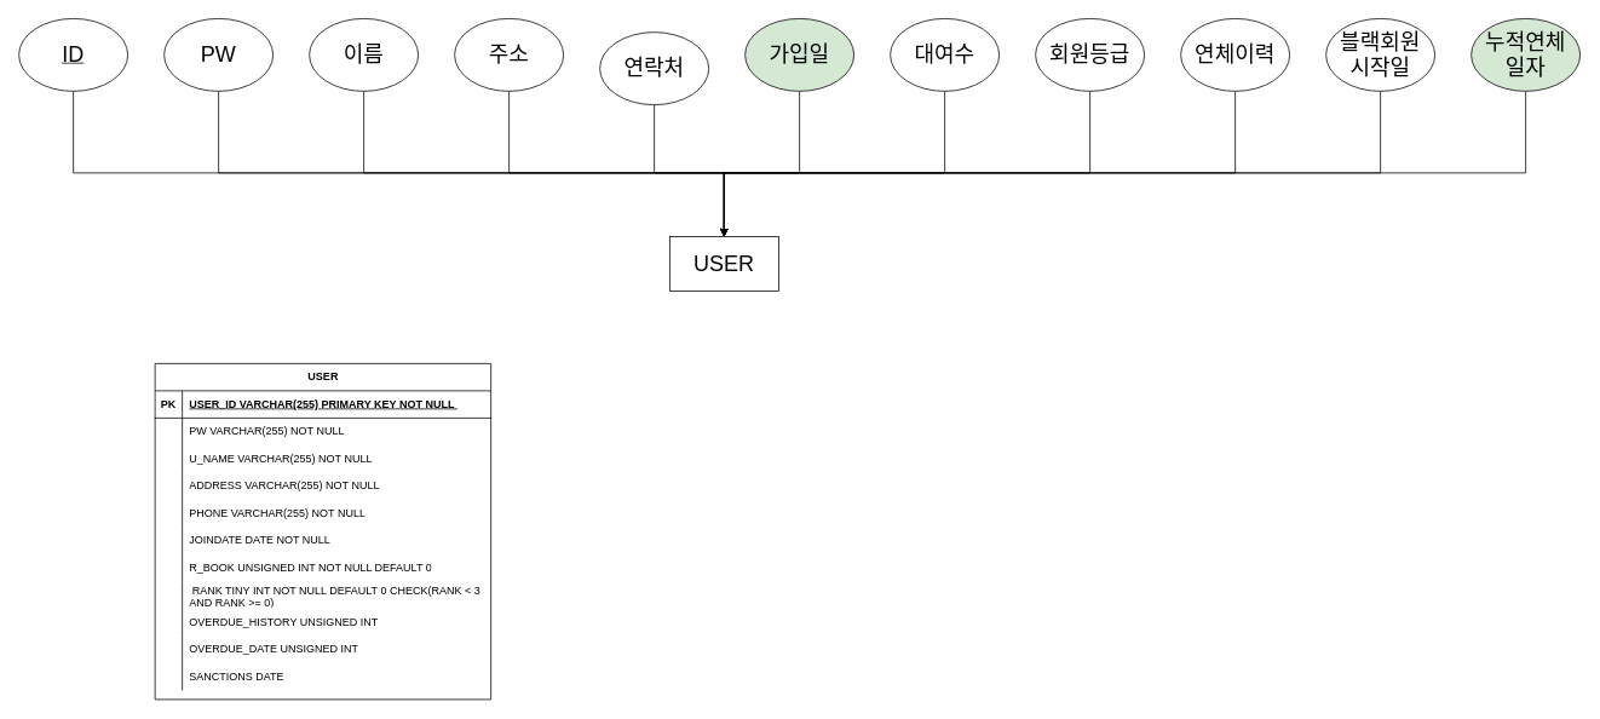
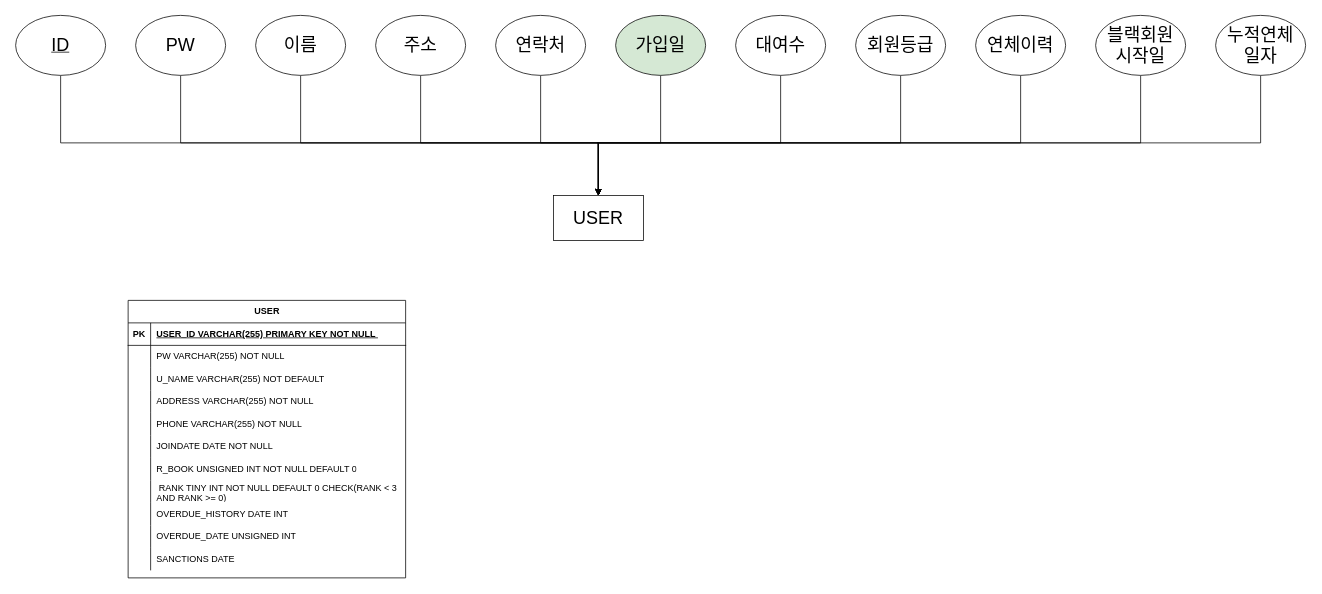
  <mxCell id="0" />
  <mxCell id="1" parent="0" />
  <mxCell id="2" value="&lt;font style=&quot;font-size: 24px;&quot;&gt;USER&lt;/font&gt;" style="rounded=0;whiteSpace=wrap;html=1;" parent="1" vertex="1"><mxGeometry x="737" y="260" width="120" height="60" as="geometry" /></mxCell>
  <mxCell id="3" style="edgeStyle=orthogonalEdgeStyle;rounded=0;orthogonalLoop=1;jettySize=auto;html=1;" edge="1" parent="1" source="4" target="2"><mxGeometry relative="1" as="geometry"><Array as="points"><mxPoint x="80" y="190" /><mxPoint x="797" y="190" /></Array></mxGeometry></mxCell>
  <mxCell id="4" value="&lt;u&gt;&lt;font style=&quot;font-size: 24px;&quot;&gt;ID&lt;/font&gt;&lt;/u&gt;" style="ellipse;whiteSpace=wrap;html=1;" parent="1" vertex="1"><mxGeometry x="20" y="20" width="120" height="80" as="geometry" /></mxCell>
  <mxCell id="5" style="edgeStyle=orthogonalEdgeStyle;rounded=0;orthogonalLoop=1;jettySize=auto;html=1;" edge="1" parent="1" source="6" target="2"><mxGeometry relative="1" as="geometry"><Array as="points"><mxPoint x="240" y="190" /><mxPoint x="797" y="190" /></Array></mxGeometry></mxCell>
  <mxCell id="6" value="&lt;font style=&quot;font-size: 24px;&quot;&gt;PW&lt;/font&gt;" style="ellipse;whiteSpace=wrap;html=1;" parent="1" vertex="1"><mxGeometry x="180" y="20" width="120" height="80" as="geometry" /></mxCell>
  <mxCell id="7" style="edgeStyle=orthogonalEdgeStyle;rounded=0;orthogonalLoop=1;jettySize=auto;html=1;" edge="1" parent="1" source="8" target="2"><mxGeometry relative="1" as="geometry"><Array as="points"><mxPoint x="400" y="190" /><mxPoint x="797" y="190" /></Array></mxGeometry></mxCell>
  <mxCell id="8" value="&lt;span style=&quot;font-size: 24px;&quot;&gt;이름&lt;/span&gt;" style="ellipse;whiteSpace=wrap;html=1;" parent="1" vertex="1"><mxGeometry x="340" y="20" width="120" height="80" as="geometry" /></mxCell>
  <mxCell id="9" style="edgeStyle=orthogonalEdgeStyle;rounded=0;orthogonalLoop=1;jettySize=auto;html=1;" edge="1" parent="1" source="10" target="2"><mxGeometry relative="1" as="geometry"><Array as="points"><mxPoint x="560" y="190" /><mxPoint x="797" y="190" /></Array></mxGeometry></mxCell>
  <mxCell id="10" value="&lt;span style=&quot;font-size: 24px;&quot;&gt;주소&lt;/span&gt;" style="ellipse;whiteSpace=wrap;html=1;" parent="1" vertex="1"><mxGeometry x="500" y="20" width="120" height="80" as="geometry" /></mxCell>
  <mxCell id="11" style="edgeStyle=orthogonalEdgeStyle;rounded=0;orthogonalLoop=1;jettySize=auto;html=1;" edge="1" parent="1" source="12" target="2"><mxGeometry relative="1" as="geometry"><Array as="points"><mxPoint x="720" y="190" /><mxPoint x="797" y="190" /></Array></mxGeometry></mxCell>
- <mxCell id="12" value="&lt;span style=&quot;font-size: 24px;&quot;&gt;연락처&lt;/span&gt;" style="ellipse;whiteSpace=wrap;html=1;" parent="1" vertex="1"><mxGeometry x="660" y="35" width="120" height="80" as="geometry" /></mxCell>
+ <mxCell id="12" value="&lt;span style=&quot;font-size: 24px;&quot;&gt;연락처&lt;/span&gt;" style="ellipse;whiteSpace=wrap;html=1;" parent="1" vertex="1"><mxGeometry x="660" y="20" width="120" height="80" as="geometry" /></mxCell>
  <mxCell id="13" style="edgeStyle=orthogonalEdgeStyle;rounded=0;orthogonalLoop=1;jettySize=auto;html=1;" edge="1" parent="1" source="14" target="2"><mxGeometry relative="1" as="geometry"><Array as="points"><mxPoint x="880" y="190" /><mxPoint x="797" y="190" /></Array></mxGeometry></mxCell>
  <mxCell id="14" value="&lt;span style=&quot;font-size: 24px;&quot;&gt;가입일&lt;/span&gt;" style="ellipse;whiteSpace=wrap;html=1;fillColor=#d5e8d4;" parent="1" vertex="1"><mxGeometry x="820" y="20" width="120" height="80" as="geometry" /></mxCell>
  <mxCell id="15" style="edgeStyle=orthogonalEdgeStyle;rounded=0;orthogonalLoop=1;jettySize=auto;html=1;" edge="1" parent="1" source="16" target="2"><mxGeometry relative="1" as="geometry"><Array as="points"><mxPoint x="1040" y="190" /><mxPoint x="797" y="190" /></Array></mxGeometry></mxCell>
  <mxCell id="16" value="&lt;span style=&quot;font-size: 24px;&quot;&gt;대여수&lt;/span&gt;" style="ellipse;whiteSpace=wrap;html=1;" parent="1" vertex="1"><mxGeometry x="980" y="20" width="120" height="80" as="geometry" /></mxCell>
  <mxCell id="17" style="edgeStyle=orthogonalEdgeStyle;rounded=0;orthogonalLoop=1;jettySize=auto;html=1;" edge="1" parent="1" source="18" target="2"><mxGeometry relative="1" as="geometry"><Array as="points"><mxPoint x="1200" y="190" /><mxPoint x="797" y="190" /></Array></mxGeometry></mxCell>
  <mxCell id="18" value="&lt;span style=&quot;font-size: 24px;&quot;&gt;회원등급&lt;/span&gt;" style="ellipse;whiteSpace=wrap;html=1;" parent="1" vertex="1"><mxGeometry x="1140" y="20" width="120" height="80" as="geometry" /></mxCell>
  <mxCell id="19" style="edgeStyle=orthogonalEdgeStyle;rounded=0;orthogonalLoop=1;jettySize=auto;html=1;" edge="1" parent="1" source="20" target="2"><mxGeometry relative="1" as="geometry"><Array as="points"><mxPoint x="1360" y="190" /><mxPoint x="797" y="190" /></Array></mxGeometry></mxCell>
  <mxCell id="20" value="&lt;span style=&quot;font-size: 24px;&quot;&gt;연체이력&lt;/span&gt;" style="ellipse;whiteSpace=wrap;html=1;" parent="1" vertex="1"><mxGeometry x="1300" y="20" width="120" height="80" as="geometry" /></mxCell>
  <mxCell id="21" style="edgeStyle=orthogonalEdgeStyle;rounded=0;orthogonalLoop=1;jettySize=auto;html=1;" edge="1" parent="1" source="22" target="2"><mxGeometry relative="1" as="geometry"><Array as="points"><mxPoint x="1520" y="190" /><mxPoint x="797" y="190" /></Array></mxGeometry></mxCell>
  <mxCell id="22" value="&lt;span style=&quot;font-size: 24px;&quot;&gt;블랙회원&lt;/span&gt;&lt;div&gt;&lt;span style=&quot;font-size: 24px;&quot;&gt;시작일&lt;/span&gt;&lt;/div&gt;" style="ellipse;whiteSpace=wrap;html=1;" parent="1" vertex="1"><mxGeometry x="1460" y="20" width="120" height="80" as="geometry" /></mxCell>
  <mxCell id="23" style="edgeStyle=orthogonalEdgeStyle;rounded=0;orthogonalLoop=1;jettySize=auto;html=1;" edge="1" parent="1" source="24" target="2"><mxGeometry relative="1" as="geometry"><Array as="points"><mxPoint x="1680" y="190" /><mxPoint x="797" y="190" /></Array></mxGeometry></mxCell>
- <mxCell id="24" value="&lt;span style=&quot;font-size: 24px;&quot;&gt;누적연체&lt;/span&gt;&lt;div&gt;&lt;span style=&quot;font-size: 24px;&quot;&gt;일자&lt;/span&gt;&lt;/div&gt;" style="ellipse;whiteSpace=wrap;html=1;fillColor=#d5e8d4;" parent="1" vertex="1"><mxGeometry x="1620" y="20" width="120" height="80" as="geometry" /></mxCell>
+ <mxCell id="24" value="&lt;span style=&quot;font-size: 24px;&quot;&gt;누적연체&lt;/span&gt;&lt;div&gt;&lt;span style=&quot;font-size: 24px;&quot;&gt;일자&lt;/span&gt;&lt;/div&gt;" style="ellipse;whiteSpace=wrap;html=1;" parent="1" vertex="1"><mxGeometry x="1620" y="20" width="120" height="80" as="geometry" /></mxCell>
  <mxCell id="25" value="USER" style="shape=table;startSize=30;container=1;collapsible=1;childLayout=tableLayout;fixedRows=1;rowLines=0;fontStyle=1;align=center;resizeLast=1;html=1;" vertex="1" parent="1"><mxGeometry x="170" y="400" width="370" height="370" as="geometry" /></mxCell>
  <mxCell id="26" value="" style="shape=tableRow;horizontal=0;startSize=0;swimlaneHead=0;swimlaneBody=0;fillColor=none;collapsible=0;dropTarget=0;points=[[0,0.5],[1,0.5]];portConstraint=eastwest;top=0;left=0;right=0;bottom=1;" vertex="1" parent="25"><mxGeometry y="30" width="370" height="30" as="geometry" /></mxCell>
  <mxCell id="27" value="PK" style="shape=partialRectangle;connectable=0;fillColor=none;top=0;left=0;bottom=0;right=0;fontStyle=1;overflow=hidden;whiteSpace=wrap;html=1;" vertex="1" parent="26"><mxGeometry width="30" height="30" as="geometry"><mxRectangle width="30" height="30" as="alternateBounds" /></mxGeometry></mxCell>
  <mxCell id="28" value="USER_ID VARCHAR(255) PRIMARY KEY NOT NULL&amp;nbsp;" style="shape=partialRectangle;connectable=0;fillColor=none;top=0;left=0;bottom=0;right=0;align=left;spacingLeft=6;fontStyle=5;overflow=hidden;whiteSpace=wrap;html=1;" vertex="1" parent="26"><mxGeometry x="30" width="340" height="30" as="geometry"><mxRectangle width="340" height="30" as="alternateBounds" /></mxGeometry></mxCell>
  <mxCell id="29" value="" style="shape=tableRow;horizontal=0;startSize=0;swimlaneHead=0;swimlaneBody=0;fillColor=none;collapsible=0;dropTarget=0;points=[[0,0.5],[1,0.5]];portConstraint=eastwest;top=0;left=0;right=0;bottom=0;" vertex="1" parent="25"><mxGeometry y="60" width="370" height="30" as="geometry" /></mxCell>
  <mxCell id="30" value="" style="shape=partialRectangle;connectable=0;fillColor=none;top=0;left=0;bottom=0;right=0;editable=1;overflow=hidden;whiteSpace=wrap;html=1;" vertex="1" parent="29"><mxGeometry width="30" height="30" as="geometry"><mxRectangle width="30" height="30" as="alternateBounds" /></mxGeometry></mxCell>
  <mxCell id="31" value="PW VARCHAR(255) NOT NULL" style="shape=partialRectangle;connectable=0;fillColor=none;top=0;left=0;bottom=0;right=0;align=left;spacingLeft=6;overflow=hidden;whiteSpace=wrap;html=1;" vertex="1" parent="29"><mxGeometry x="30" width="340" height="30" as="geometry"><mxRectangle width="340" height="30" as="alternateBounds" /></mxGeometry></mxCell>
  <mxCell id="32" value="" style="shape=tableRow;horizontal=0;startSize=0;swimlaneHead=0;swimlaneBody=0;fillColor=none;collapsible=0;dropTarget=0;points=[[0,0.5],[1,0.5]];portConstraint=eastwest;top=0;left=0;right=0;bottom=0;" vertex="1" parent="25"><mxGeometry y="90" width="370" height="30" as="geometry" /></mxCell>
  <mxCell id="33" value="" style="shape=partialRectangle;connectable=0;fillColor=none;top=0;left=0;bottom=0;right=0;editable=1;overflow=hidden;whiteSpace=wrap;html=1;" vertex="1" parent="32"><mxGeometry width="30" height="30" as="geometry"><mxRectangle width="30" height="30" as="alternateBounds" /></mxGeometry></mxCell>
- <mxCell id="34" value="U_NAME VARCHAR(255) NOT NULL" style="shape=partialRectangle;connectable=0;fillColor=none;top=0;left=0;bottom=0;right=0;align=left;spacingLeft=6;overflow=hidden;whiteSpace=wrap;html=1;" vertex="1" parent="32"><mxGeometry x="30" width="340" height="30" as="geometry"><mxRectangle width="340" height="30" as="alternateBounds" /></mxGeometry></mxCell>
+ <mxCell id="34" value="U_NAME VARCHAR(255) NOT DEFAULT" style="shape=partialRectangle;connectable=0;fillColor=none;top=0;left=0;bottom=0;right=0;align=left;spacingLeft=6;overflow=hidden;whiteSpace=wrap;html=1;" vertex="1" parent="32"><mxGeometry x="30" width="340" height="30" as="geometry"><mxRectangle width="340" height="30" as="alternateBounds" /></mxGeometry></mxCell>
  <mxCell id="35" value="" style="shape=tableRow;horizontal=0;startSize=0;swimlaneHead=0;swimlaneBody=0;fillColor=none;collapsible=0;dropTarget=0;points=[[0,0.5],[1,0.5]];portConstraint=eastwest;top=0;left=0;right=0;bottom=0;" vertex="1" parent="25"><mxGeometry y="120" width="370" height="30" as="geometry" /></mxCell>
  <mxCell id="36" value="" style="shape=partialRectangle;connectable=0;fillColor=none;top=0;left=0;bottom=0;right=0;editable=1;overflow=hidden;whiteSpace=wrap;html=1;" vertex="1" parent="35"><mxGeometry width="30" height="30" as="geometry"><mxRectangle width="30" height="30" as="alternateBounds" /></mxGeometry></mxCell>
  <mxCell id="37" value="ADDRESS VARCHAR(255) NOT NULL" style="shape=partialRectangle;connectable=0;fillColor=none;top=0;left=0;bottom=0;right=0;align=left;spacingLeft=6;overflow=hidden;whiteSpace=wrap;html=1;" vertex="1" parent="35"><mxGeometry x="30" width="340" height="30" as="geometry"><mxRectangle width="340" height="30" as="alternateBounds" /></mxGeometry></mxCell>
  <mxCell id="38" value="" style="shape=tableRow;horizontal=0;startSize=0;swimlaneHead=0;swimlaneBody=0;fillColor=none;collapsible=0;dropTarget=0;points=[[0,0.5],[1,0.5]];portConstraint=eastwest;top=0;left=0;right=0;bottom=0;" vertex="1" parent="25"><mxGeometry y="150" width="370" height="30" as="geometry" /></mxCell>
  <mxCell id="39" value="" style="shape=partialRectangle;connectable=0;fillColor=none;top=0;left=0;bottom=0;right=0;editable=1;overflow=hidden;whiteSpace=wrap;html=1;" vertex="1" parent="38"><mxGeometry width="30" height="30" as="geometry"><mxRectangle width="30" height="30" as="alternateBounds" /></mxGeometry></mxCell>
  <mxCell id="40" value="PHONE VARCHAR(255) NOT NULL" style="shape=partialRectangle;connectable=0;fillColor=none;top=0;left=0;bottom=0;right=0;align=left;spacingLeft=6;overflow=hidden;whiteSpace=wrap;html=1;" vertex="1" parent="38"><mxGeometry x="30" width="340" height="30" as="geometry"><mxRectangle width="340" height="30" as="alternateBounds" /></mxGeometry></mxCell>
  <mxCell id="41" value="" style="shape=tableRow;horizontal=0;startSize=0;swimlaneHead=0;swimlaneBody=0;fillColor=none;collapsible=0;dropTarget=0;points=[[0,0.5],[1,0.5]];portConstraint=eastwest;top=0;left=0;right=0;bottom=0;" vertex="1" parent="25"><mxGeometry y="180" width="370" height="30" as="geometry" /></mxCell>
  <mxCell id="42" value="" style="shape=partialRectangle;connectable=0;fillColor=none;top=0;left=0;bottom=0;right=0;editable=1;overflow=hidden;whiteSpace=wrap;html=1;" vertex="1" parent="41"><mxGeometry width="30" height="30" as="geometry"><mxRectangle width="30" height="30" as="alternateBounds" /></mxGeometry></mxCell>
  <mxCell id="43" value="JOINDATE DATE NOT NULL&amp;nbsp;" style="shape=partialRectangle;connectable=0;fillColor=none;top=0;left=0;bottom=0;right=0;align=left;spacingLeft=6;overflow=hidden;whiteSpace=wrap;html=1;" vertex="1" parent="41"><mxGeometry x="30" width="340" height="30" as="geometry"><mxRectangle width="340" height="30" as="alternateBounds" /></mxGeometry></mxCell>
  <mxCell id="44" value="" style="shape=tableRow;horizontal=0;startSize=0;swimlaneHead=0;swimlaneBody=0;fillColor=none;collapsible=0;dropTarget=0;points=[[0,0.5],[1,0.5]];portConstraint=eastwest;top=0;left=0;right=0;bottom=0;" vertex="1" parent="25"><mxGeometry y="210" width="370" height="30" as="geometry" /></mxCell>
  <mxCell id="45" value="" style="shape=partialRectangle;connectable=0;fillColor=none;top=0;left=0;bottom=0;right=0;editable=1;overflow=hidden;whiteSpace=wrap;html=1;" vertex="1" parent="44"><mxGeometry width="30" height="30" as="geometry"><mxRectangle width="30" height="30" as="alternateBounds" /></mxGeometry></mxCell>
  <mxCell id="46" value="R_BOOK UNSIGNED INT NOT NULL DEFAULT 0" style="shape=partialRectangle;connectable=0;fillColor=none;top=0;left=0;bottom=0;right=0;align=left;spacingLeft=6;overflow=hidden;whiteSpace=wrap;html=1;" vertex="1" parent="44"><mxGeometry x="30" width="340" height="30" as="geometry"><mxRectangle width="340" height="30" as="alternateBounds" /></mxGeometry></mxCell>
  <mxCell id="47" value="" style="shape=tableRow;horizontal=0;startSize=0;swimlaneHead=0;swimlaneBody=0;fillColor=none;collapsible=0;dropTarget=0;points=[[0,0.5],[1,0.5]];portConstraint=eastwest;top=0;left=0;right=0;bottom=0;" vertex="1" parent="25"><mxGeometry y="240" width="370" height="30" as="geometry" /></mxCell>
  <mxCell id="48" value="" style="shape=partialRectangle;connectable=0;fillColor=none;top=0;left=0;bottom=0;right=0;editable=1;overflow=hidden;whiteSpace=wrap;html=1;" vertex="1" parent="47"><mxGeometry width="30" height="30" as="geometry"><mxRectangle width="30" height="30" as="alternateBounds" /></mxGeometry></mxCell>
  <mxCell id="49" value="&amp;nbsp;RANK TINY INT NOT NULL DEFAULT 0 CHECK(RANK &amp;lt; 3 AND RANK &amp;gt;= 0)" style="shape=partialRectangle;connectable=0;fillColor=none;top=0;left=0;bottom=0;right=0;align=left;spacingLeft=6;overflow=hidden;whiteSpace=wrap;html=1;" vertex="1" parent="47"><mxGeometry x="30" width="340" height="30" as="geometry"><mxRectangle width="340" height="30" as="alternateBounds" /></mxGeometry></mxCell>
  <mxCell id="50" value="" style="shape=tableRow;horizontal=0;startSize=0;swimlaneHead=0;swimlaneBody=0;fillColor=none;collapsible=0;dropTarget=0;points=[[0,0.5],[1,0.5]];portConstraint=eastwest;top=0;left=0;right=0;bottom=0;" vertex="1" parent="25"><mxGeometry y="270" width="370" height="30" as="geometry" /></mxCell>
  <mxCell id="51" value="" style="shape=partialRectangle;connectable=0;fillColor=none;top=0;left=0;bottom=0;right=0;editable=1;overflow=hidden;whiteSpace=wrap;html=1;" vertex="1" parent="50"><mxGeometry width="30" height="30" as="geometry"><mxRectangle width="30" height="30" as="alternateBounds" /></mxGeometry></mxCell>
- <mxCell id="52" value="OVERDUE_HISTORY UNSIGNED INT" style="shape=partialRectangle;connectable=0;fillColor=none;top=0;left=0;bottom=0;right=0;align=left;spacingLeft=6;overflow=hidden;whiteSpace=wrap;html=1;" vertex="1" parent="50"><mxGeometry x="30" width="340" height="30" as="geometry"><mxRectangle width="340" height="30" as="alternateBounds" /></mxGeometry></mxCell>
+ <mxCell id="52" value="OVERDUE_HISTORY DATE INT" style="shape=partialRectangle;connectable=0;fillColor=none;top=0;left=0;bottom=0;right=0;align=left;spacingLeft=6;overflow=hidden;whiteSpace=wrap;html=1;" vertex="1" parent="50"><mxGeometry x="30" width="340" height="30" as="geometry"><mxRectangle width="340" height="30" as="alternateBounds" /></mxGeometry></mxCell>
  <mxCell id="53" value="" style="shape=tableRow;horizontal=0;startSize=0;swimlaneHead=0;swimlaneBody=0;fillColor=none;collapsible=0;dropTarget=0;points=[[0,0.5],[1,0.5]];portConstraint=eastwest;top=0;left=0;right=0;bottom=0;" vertex="1" parent="25"><mxGeometry y="300" width="370" height="30" as="geometry" /></mxCell>
  <mxCell id="54" value="" style="shape=partialRectangle;connectable=0;fillColor=none;top=0;left=0;bottom=0;right=0;editable=1;overflow=hidden;whiteSpace=wrap;html=1;" vertex="1" parent="53"><mxGeometry width="30" height="30" as="geometry"><mxRectangle width="30" height="30" as="alternateBounds" /></mxGeometry></mxCell>
  <mxCell id="55" value="OVERDUE_DATE UNSIGNED INT" style="shape=partialRectangle;connectable=0;fillColor=none;top=0;left=0;bottom=0;right=0;align=left;spacingLeft=6;overflow=hidden;whiteSpace=wrap;html=1;" vertex="1" parent="53"><mxGeometry x="30" width="340" height="30" as="geometry"><mxRectangle width="340" height="30" as="alternateBounds" /></mxGeometry></mxCell>
  <mxCell id="56" value="" style="shape=tableRow;horizontal=0;startSize=0;swimlaneHead=0;swimlaneBody=0;fillColor=none;collapsible=0;dropTarget=0;points=[[0,0.5],[1,0.5]];portConstraint=eastwest;top=0;left=0;right=0;bottom=0;" vertex="1" parent="25"><mxGeometry y="330" width="370" height="30" as="geometry" /></mxCell>
  <mxCell id="57" value="" style="shape=partialRectangle;connectable=0;fillColor=none;top=0;left=0;bottom=0;right=0;editable=1;overflow=hidden;whiteSpace=wrap;html=1;" vertex="1" parent="56"><mxGeometry width="30" height="30" as="geometry"><mxRectangle width="30" height="30" as="alternateBounds" /></mxGeometry></mxCell>
  <mxCell id="58" value="SANCTIONS DATE&amp;nbsp;" style="shape=partialRectangle;connectable=0;fillColor=none;top=0;left=0;bottom=0;right=0;align=left;spacingLeft=6;overflow=hidden;whiteSpace=wrap;html=1;" vertex="1" parent="56"><mxGeometry x="30" width="340" height="30" as="geometry"><mxRectangle width="340" height="30" as="alternateBounds" /></mxGeometry></mxCell>
